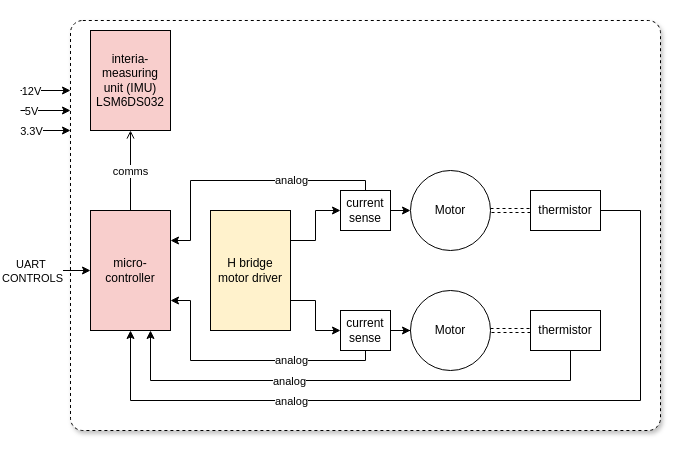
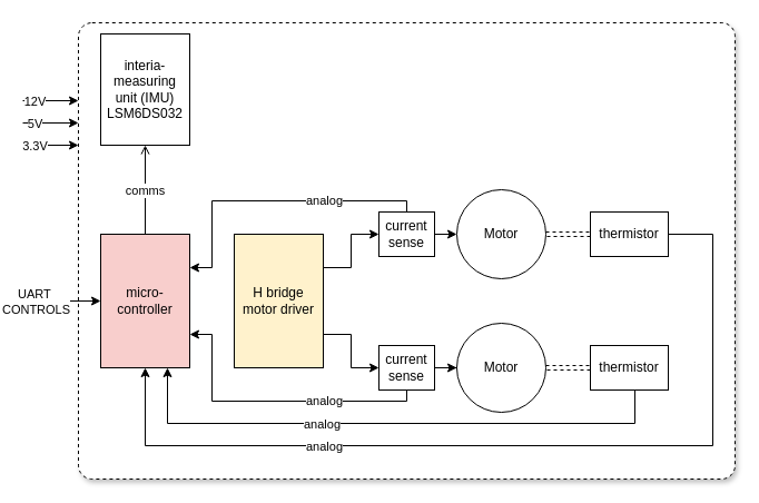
  <mxCell id="0" />
  <mxCell id="1" parent="0" />
  <mxCell id="2" value="" style="rounded=1;whiteSpace=wrap;html=1;shadow=1;glass=0;dashed=1;arcSize=3;" vertex="1" parent="1"><mxGeometry x="70" y="20" width="590" height="410" as="geometry" /></mxCell>
  <mxCell id="3" value="Motor" style="ellipse;whiteSpace=wrap;html=1;aspect=fixed;" vertex="1" parent="1"><mxGeometry x="410" y="170" width="80" height="80" as="geometry" /></mxCell>
  <mxCell id="4" value="Motor" style="ellipse;whiteSpace=wrap;html=1;aspect=fixed;" vertex="1" parent="1"><mxGeometry x="410" y="290" width="80" height="80" as="geometry" /></mxCell>
  <mxCell id="5" style="edgeStyle=orthogonalEdgeStyle;rounded=0;orthogonalLoop=1;jettySize=auto;html=1;exitX=1;exitY=0.75;exitDx=0;exitDy=0;entryX=0;entryY=0.5;entryDx=0;entryDy=0;" edge="1" parent="1" source="7" target="15"><mxGeometry relative="1" as="geometry" /></mxCell>
  <mxCell id="6" style="edgeStyle=orthogonalEdgeStyle;rounded=0;orthogonalLoop=1;jettySize=auto;html=1;exitX=1;exitY=0.25;exitDx=0;exitDy=0;entryX=0;entryY=0.5;entryDx=0;entryDy=0;" edge="1" parent="1" source="7" target="11"><mxGeometry relative="1" as="geometry" /></mxCell>
  <mxCell id="7" value="H bridge motor driver" style="rounded=0;whiteSpace=wrap;html=1;fillColor=#fff2cc;" vertex="1" parent="1"><mxGeometry x="210" y="210" width="80" height="120" as="geometry" /></mxCell>
  <mxCell id="8" style="edgeStyle=orthogonalEdgeStyle;rounded=0;orthogonalLoop=1;jettySize=auto;html=1;exitX=1;exitY=0.5;exitDx=0;exitDy=0;entryX=0;entryY=0.5;entryDx=0;entryDy=0;" edge="1" parent="1" source="11" target="3"><mxGeometry relative="1" as="geometry" /></mxCell>
  <mxCell id="9" style="edgeStyle=orthogonalEdgeStyle;rounded=0;orthogonalLoop=1;jettySize=auto;html=1;entryX=1;entryY=0.25;entryDx=0;entryDy=0;" edge="1" parent="1" source="11" target="18"><mxGeometry relative="1" as="geometry"><Array as="points"><mxPoint x="365" y="180" /><mxPoint x="190" y="180" /><mxPoint x="190" y="240" /></Array></mxGeometry></mxCell>
  <mxCell id="10" value="analog" style="edgeLabel;html=1;align=center;verticalAlign=middle;resizable=0;points=[];" vertex="1" connectable="0" parent="9"><mxGeometry x="-0.283" y="-1" relative="1" as="geometry"><mxPoint x="10" as="offset" /></mxGeometry></mxCell>
  <mxCell id="11" value="current sense" style="rounded=0;whiteSpace=wrap;html=1;" vertex="1" parent="1"><mxGeometry x="340" y="190" width="50" height="40" as="geometry" /></mxCell>
  <mxCell id="12" style="edgeStyle=orthogonalEdgeStyle;rounded=0;orthogonalLoop=1;jettySize=auto;html=1;entryX=0;entryY=0.5;entryDx=0;entryDy=0;" edge="1" parent="1" source="15" target="4"><mxGeometry relative="1" as="geometry" /></mxCell>
  <mxCell id="13" style="edgeStyle=orthogonalEdgeStyle;rounded=0;orthogonalLoop=1;jettySize=auto;html=1;entryX=1;entryY=0.75;entryDx=0;entryDy=0;" edge="1" parent="1" source="15" target="18"><mxGeometry relative="1" as="geometry"><Array as="points"><mxPoint x="365" y="360" /><mxPoint x="190" y="360" /><mxPoint x="190" y="300" /></Array></mxGeometry></mxCell>
  <mxCell id="14" value="analog" style="edgeLabel;html=1;align=center;verticalAlign=middle;resizable=0;points=[];" vertex="1" connectable="0" parent="13"><mxGeometry x="-0.343" y="-1" relative="1" as="geometry"><mxPoint x="2" as="offset" /></mxGeometry></mxCell>
  <mxCell id="15" value="current sense" style="rounded=0;whiteSpace=wrap;html=1;" vertex="1" parent="1"><mxGeometry x="340" y="310" width="50" height="40" as="geometry" /></mxCell>
  <mxCell id="16" style="edgeStyle=orthogonalEdgeStyle;rounded=0;orthogonalLoop=1;jettySize=auto;html=1;exitX=0.5;exitY=0;exitDx=0;exitDy=0;entryX=0.5;entryY=1;entryDx=0;entryDy=0;endArrow=open;" edge="1" parent="1" source="18" target="27"><mxGeometry relative="1" as="geometry" /></mxCell>
  <mxCell id="17" value="comms" style="edgeLabel;html=1;align=center;verticalAlign=middle;resizable=0;points=[];" vertex="1" connectable="0" parent="16"><mxGeometry x="-0.004" y="1" relative="1" as="geometry"><mxPoint as="offset" /></mxGeometry></mxCell>
  <mxCell id="18" value="micro-controller" style="rounded=0;whiteSpace=wrap;html=1;fillColor=#f8cecc;" vertex="1" parent="1"><mxGeometry x="90" y="210" width="80" height="120" as="geometry" /></mxCell>
  <mxCell id="19" style="edgeStyle=orthogonalEdgeStyle;rounded=0;orthogonalLoop=1;jettySize=auto;html=1;entryX=0.5;entryY=1;entryDx=0;entryDy=0;" edge="1" parent="1" source="22" target="18"><mxGeometry relative="1" as="geometry"><Array as="points"><mxPoint x="640" y="210" /><mxPoint x="640" y="400" /><mxPoint x="130" y="400" /></Array></mxGeometry></mxCell>
  <mxCell id="20" value="analog" style="edgeLabel;html=1;align=center;verticalAlign=middle;resizable=0;points=[];" vertex="1" connectable="0" parent="19"><mxGeometry x="0.428" relative="1" as="geometry"><mxPoint x="-2" as="offset" /></mxGeometry></mxCell>
  <mxCell id="21" style="edgeStyle=orthogonalEdgeStyle;rounded=0;orthogonalLoop=1;jettySize=auto;html=1;entryX=1;entryY=0.5;entryDx=0;entryDy=0;shape=link;dashed=1;" edge="1" parent="1" source="22" target="3"><mxGeometry relative="1" as="geometry" /></mxCell>
  <mxCell id="22" value="thermistor" style="rounded=0;whiteSpace=wrap;html=1;" vertex="1" parent="1"><mxGeometry x="530" y="190" width="70" height="40" as="geometry" /></mxCell>
  <mxCell id="23" style="edgeStyle=orthogonalEdgeStyle;rounded=0;orthogonalLoop=1;jettySize=auto;html=1;entryX=0.75;entryY=1;entryDx=0;entryDy=0;" edge="1" parent="1" source="26" target="18"><mxGeometry relative="1" as="geometry"><Array as="points"><mxPoint x="570" y="380" /><mxPoint x="150" y="380" /></Array></mxGeometry></mxCell>
  <mxCell id="24" value="analog" style="edgeLabel;html=1;align=center;verticalAlign=middle;resizable=0;points=[];" vertex="1" connectable="0" parent="23"><mxGeometry x="0.246" y="1" relative="1" as="geometry"><mxPoint y="-1" as="offset" /></mxGeometry></mxCell>
  <mxCell id="25" style="edgeStyle=orthogonalEdgeStyle;rounded=0;orthogonalLoop=1;jettySize=auto;html=1;exitX=0;exitY=0.5;exitDx=0;exitDy=0;entryX=1;entryY=0.5;entryDx=0;entryDy=0;shape=link;dashed=1;" edge="1" parent="1" source="26" target="4"><mxGeometry relative="1" as="geometry" /></mxCell>
  <mxCell id="26" value="thermistor" style="rounded=0;whiteSpace=wrap;html=1;" vertex="1" parent="1"><mxGeometry x="530" y="310" width="70" height="40" as="geometry" /></mxCell>
- <mxCell id="27" value="interia-&lt;div&gt;measuring&lt;/div&gt;&lt;div&gt;unit (IMU)&lt;/div&gt;&lt;div&gt;LSM6DS032&lt;/div&gt;" style="rounded=0;whiteSpace=wrap;html=1;fillColor=#f8cecc;" vertex="1" parent="1"><mxGeometry x="90" y="30" width="80" height="100" as="geometry" /></mxCell>
+ <mxCell id="27" value="interia-&lt;div&gt;measuring&lt;/div&gt;&lt;div&gt;unit (IMU)&lt;/div&gt;&lt;div&gt;LSM6DS032&lt;/div&gt;" style="rounded=0;whiteSpace=wrap;html=1;" vertex="1" parent="1"><mxGeometry x="90" y="30" width="80" height="100" as="geometry" /></mxCell>
  <mxCell id="28" value="" style="endArrow=classic;html=1;rounded=0;" edge="1" parent="1"><mxGeometry width="50" height="50" relative="1" as="geometry"><mxPoint x="20" y="90" as="sourcePoint" /><mxPoint x="70" y="90" as="targetPoint" /></mxGeometry></mxCell>
  <mxCell id="29" value="12V" style="edgeLabel;html=1;align=center;verticalAlign=middle;resizable=0;points=[];" vertex="1" connectable="0" parent="28"><mxGeometry x="-0.622" y="4" relative="1" as="geometry"><mxPoint x="1" y="4" as="offset" /></mxGeometry></mxCell>
  <mxCell id="30" value="" style="endArrow=classic;html=1;rounded=0;entryX=0;entryY=0.5;entryDx=0;entryDy=0;" edge="1" parent="1" target="18"><mxGeometry width="50" height="50" relative="1" as="geometry"><mxPoint x="20" y="270" as="sourcePoint" /><mxPoint x="70" y="270" as="targetPoint" /></mxGeometry></mxCell>
  <mxCell id="31" value="UART&amp;nbsp;&lt;div&gt;CONTROLS&lt;/div&gt;" style="edgeLabel;html=1;align=center;verticalAlign=middle;resizable=0;points=[];" vertex="1" connectable="0" parent="30"><mxGeometry x="-0.325" y="1" relative="1" as="geometry"><mxPoint x="-13" y="1" as="offset" /></mxGeometry></mxCell>
  <mxCell id="32" value="" style="endArrow=classic;html=1;rounded=0;" edge="1" parent="1"><mxGeometry width="50" height="50" relative="1" as="geometry"><mxPoint x="20" y="110" as="sourcePoint" /><mxPoint x="70" y="110" as="targetPoint" /></mxGeometry></mxCell>
  <mxCell id="33" value="5V" style="edgeLabel;html=1;align=center;verticalAlign=middle;resizable=0;points=[];" vertex="1" connectable="0" parent="32"><mxGeometry x="-0.622" y="4" relative="1" as="geometry"><mxPoint x="1" y="4" as="offset" /></mxGeometry></mxCell>
  <mxCell id="34" value="" style="endArrow=classic;html=1;rounded=0;" edge="1" parent="1"><mxGeometry width="50" height="50" relative="1" as="geometry"><mxPoint x="20" y="130" as="sourcePoint" /><mxPoint x="70" y="130" as="targetPoint" /></mxGeometry></mxCell>
  <mxCell id="35" value="3.3V" style="edgeLabel;html=1;align=center;verticalAlign=middle;resizable=0;points=[];" vertex="1" connectable="0" parent="34"><mxGeometry x="-0.622" y="4" relative="1" as="geometry"><mxPoint x="1" y="4" as="offset" /></mxGeometry></mxCell>
